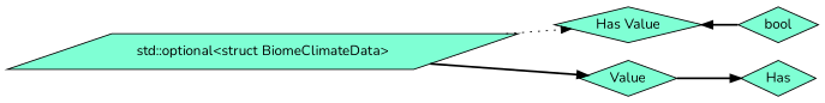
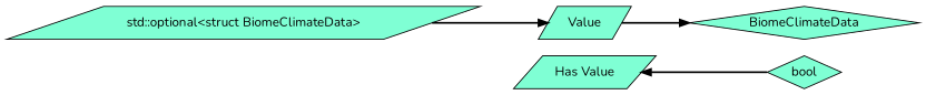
  digraph {
    fontname=Nunito
    rankdir=LR
    node [fillcolor=aquamarine fontname=Nunito shape=parallelogram style=filled]
    edge [fontname=Nunito style=bold]
    n1 [label=bool shape=diamond]
-   n2 [label=Has shape=diamond]
-   n3 [label="Has Value" shape=diamond]
+   n2 [label=BiomeClimateData shape=diamond]
+   n3 [label="Has Value"]
    n4 [label="std::optional<struct BiomeClimateData>"]
-   n5 [label=Value shape=diamond]
+   n5 [label=Value]
    subgraph sub_1 {
      rank=max
      n1
      n2
    }
    n1 -> n3
-   n4 -> n3 [style=dotted]
    n4 -> n5
    n5 -> n2
  }
